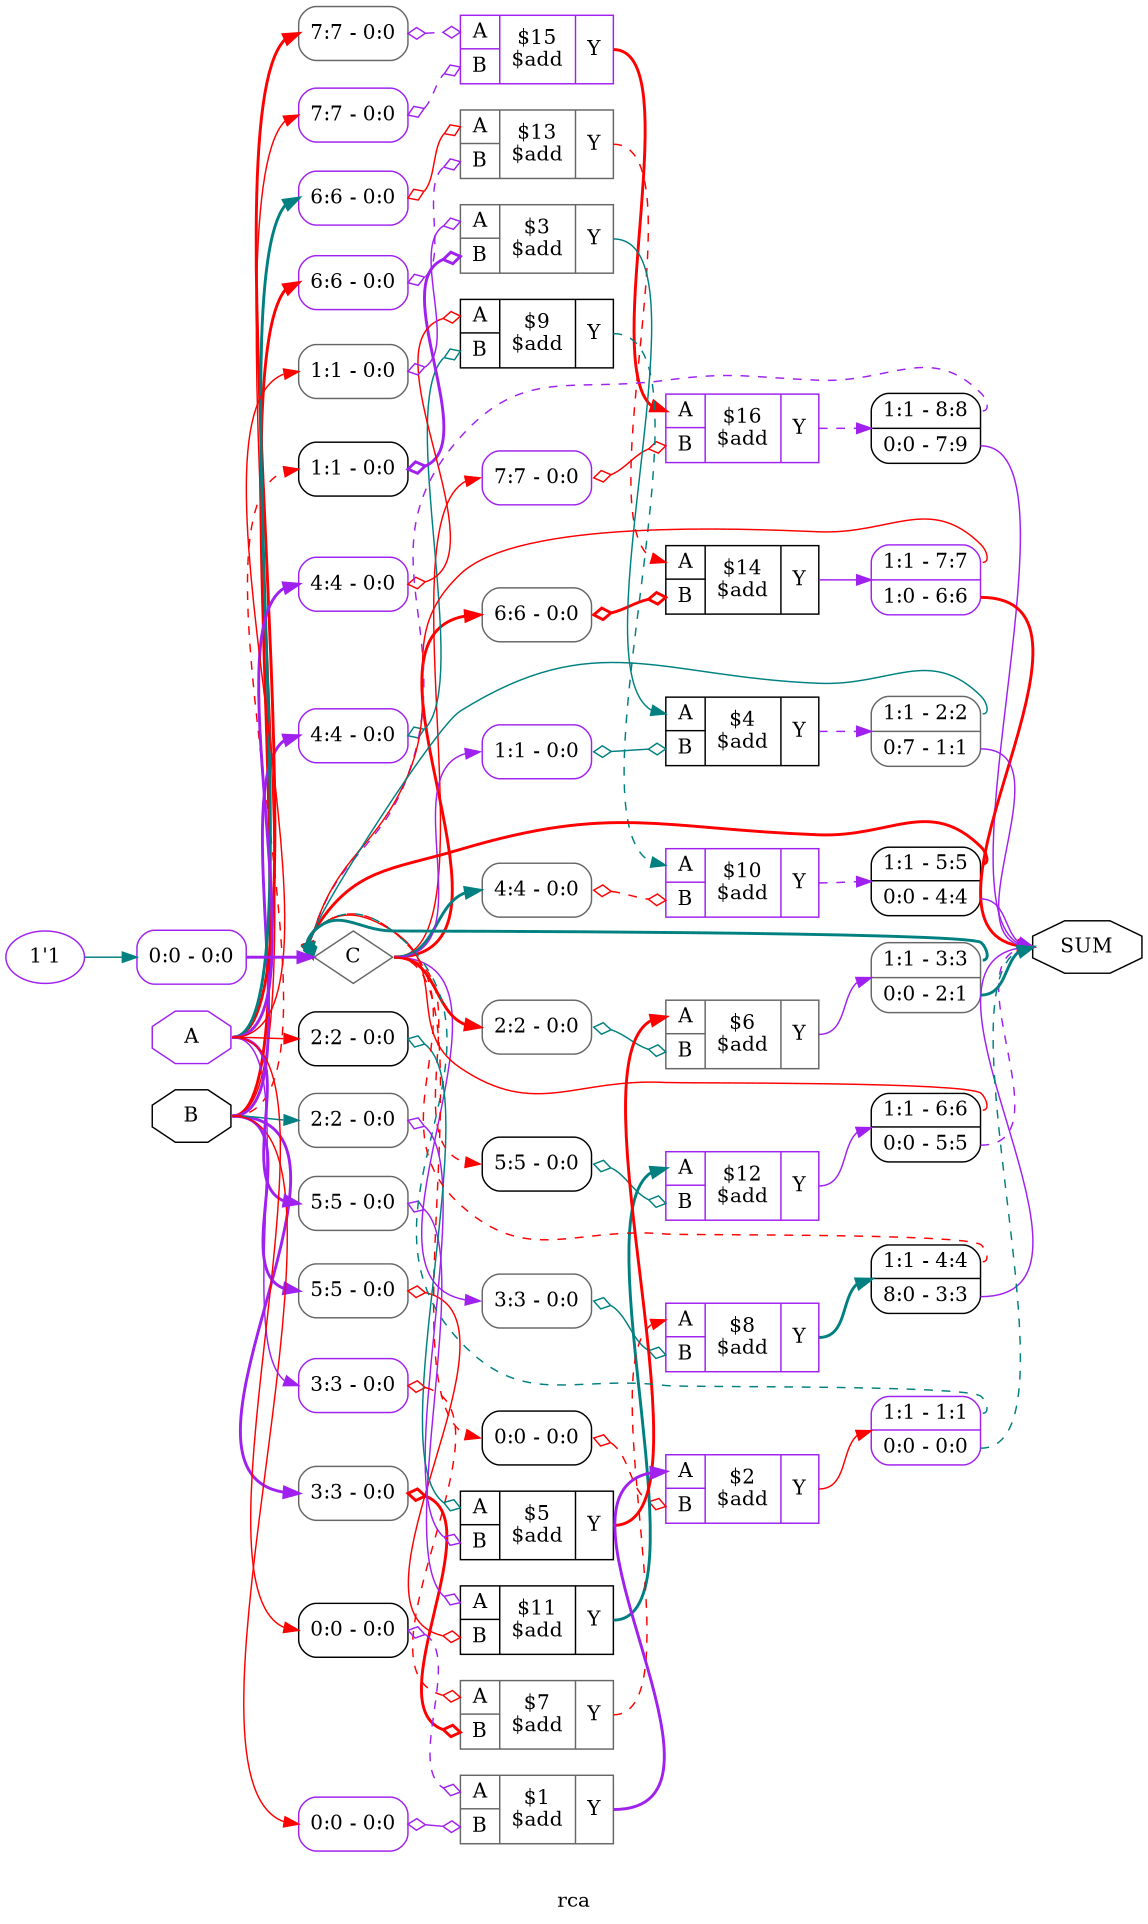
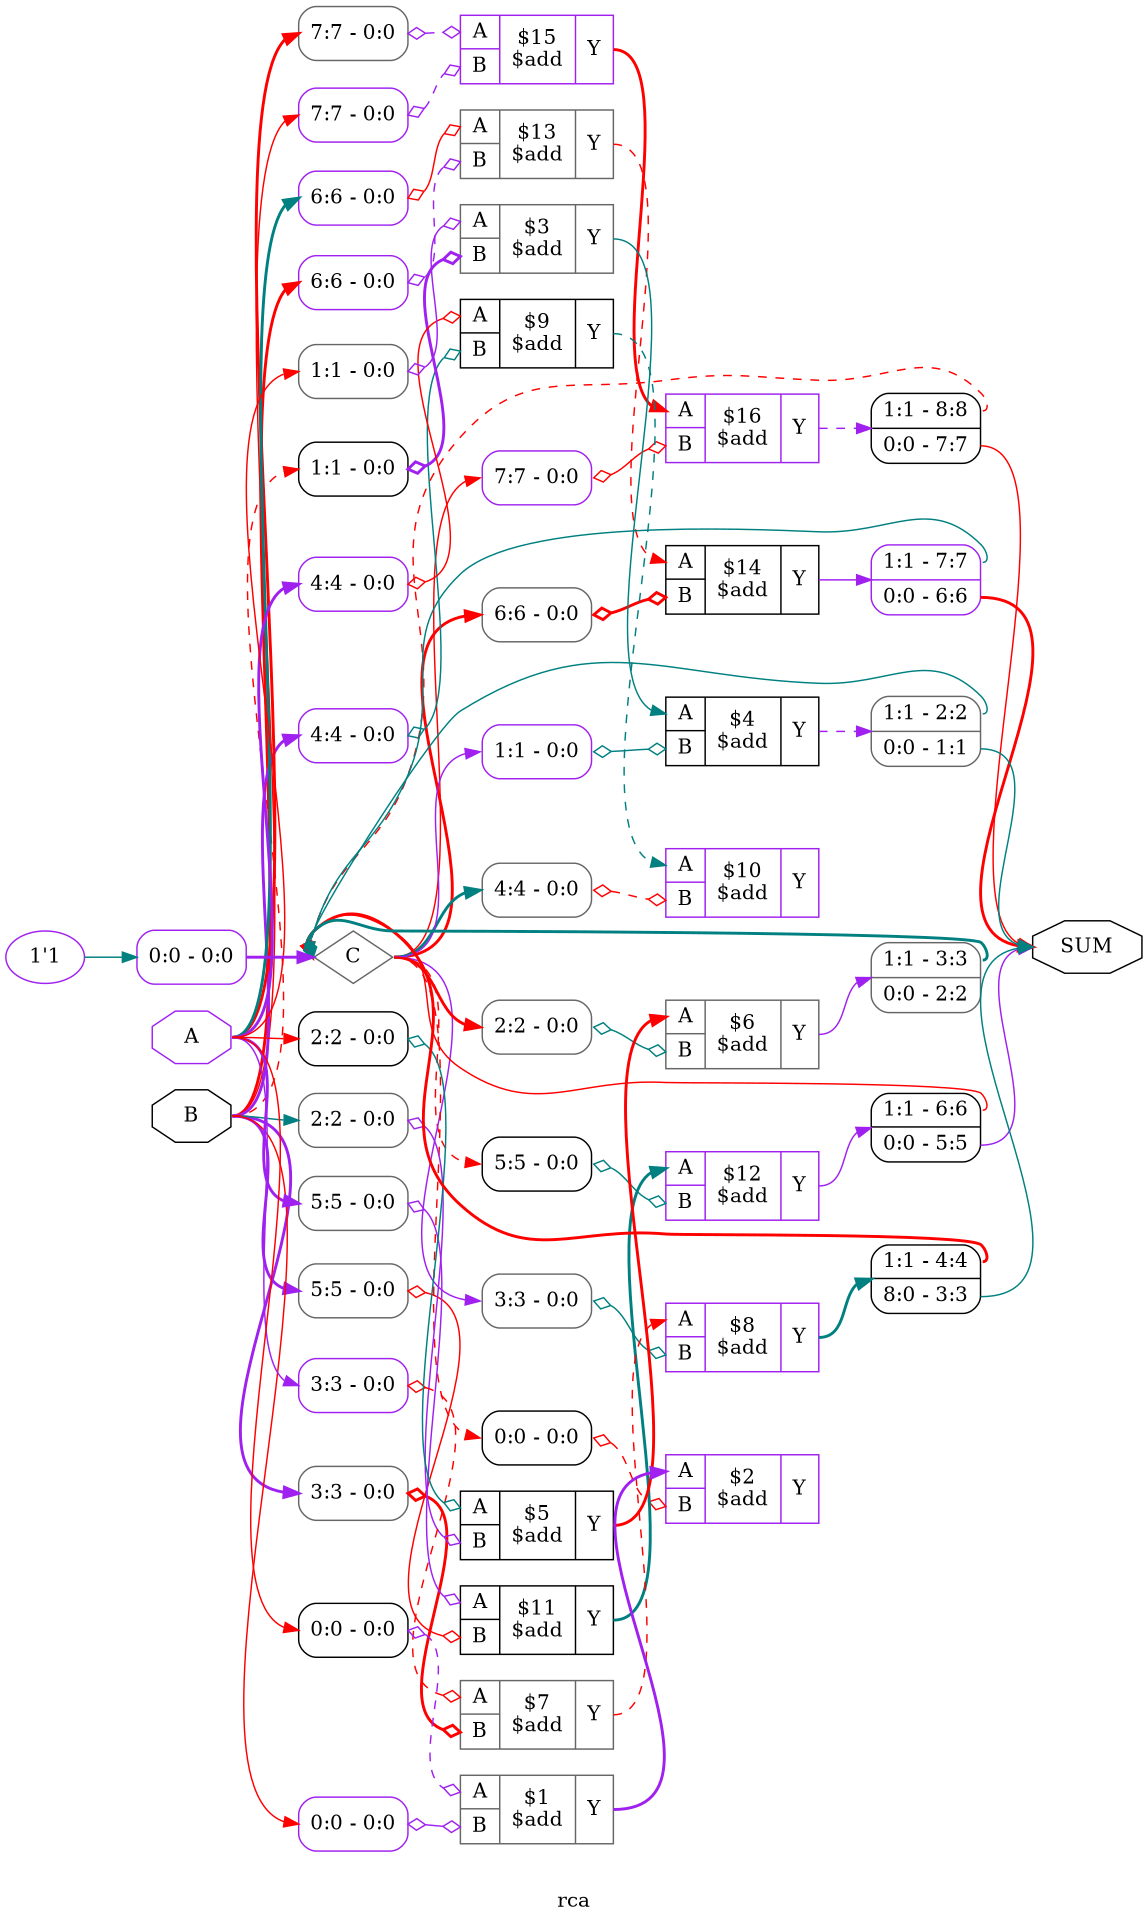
  digraph {
    label=rca
    rankdir=LR
    remincross=true
    node [color=purple fontcolor=black shape=record style=rounded]
    edge [color=red fontcolor=black headport=w style=solid tailport=e]
    n1 [color=gray40 label=C shape=diamond style=""]
    n2 [label="<s0> 7:7 - 0:0 "]
    n3 [color=gray40 label="<s0> 6:6 - 0:0 "]
    n4 [color=black label="<s0> 5:5 - 0:0 "]
    n5 [color=gray40 label="<s0> 4:4 - 0:0 "]
    n6 [color=gray40 label="<s0> 3:3 - 0:0 "]
    n7 [color=gray40 label="<s0> 2:2 - 0:0 "]
    n8 [label="<s0> 1:1 - 0:0 "]
    n9 [color=black label="<s0> 0:0 - 0:0 "]
    n10 [label="{{<p20> A|<p19> B}|$16\n$add|{<p21> Y}}" fontcolor="" style=""]
    n11 [color=black label="{{<p20> A|<p19> B}|$14\n$add|{<p21> Y}}" fontcolor="" style=""]
    n12 [label="{{<p20> A|<p19> B}|$12\n$add|{<p21> Y}}" fontcolor="" style=""]
    n13 [label="{{<p20> A|<p19> B}|$10\n$add|{<p21> Y}}" fontcolor="" style=""]
    n14 [label="{{<p20> A|<p19> B}|$8\n$add|{<p21> Y}}" fontcolor="" style=""]
    n15 [color=gray40 label="{{<p20> A|<p19> B}|$6\n$add|{<p21> Y}}" fontcolor="" style=""]
    n16 [color=black label="{{<p20> A|<p19> B}|$4\n$add|{<p21> Y}}" fontcolor="" style=""]
    n17 [label="{{<p20> A|<p19> B}|$2\n$add|{<p21> Y}}" fontcolor="" style=""]
    n18 [color=black label=SUM shape=octagon style=""]
    n19 [color=black label=B shape=octagon style=""]
    n20 [label="<s0> 7:7 - 0:0 "]
    n21 [label="<s0> 6:6 - 0:0 "]
    n22 [color=gray40 label="<s0> 5:5 - 0:0 "]
    n23 [label="<s0> 4:4 - 0:0 "]
    n24 [color=gray40 label="<s0> 3:3 - 0:0 "]
    n25 [color=gray40 label="<s0> 2:2 - 0:0 "]
    n26 [color=black label="<s0> 1:1 - 0:0 "]
    n27 [label="<s0> 0:0 - 0:0 "]
    n28 [label="{{<p20> A|<p19> B}|$15\n$add|{<p21> Y}}" fontcolor="" style=""]
    n29 [color=gray40 label="{{<p20> A|<p19> B}|$13\n$add|{<p21> Y}}" fontcolor="" style=""]
    n30 [color=black label="{{<p20> A|<p19> B}|$11\n$add|{<p21> Y}}" fontcolor="" style=""]
    n31 [color=black label="{{<p20> A|<p19> B}|$9\n$add|{<p21> Y}}" fontcolor="" style=""]
    n32 [color=gray40 label="{{<p20> A|<p19> B}|$7\n$add|{<p21> Y}}" fontcolor="" style=""]
    n33 [color=black label="{{<p20> A|<p19> B}|$5\n$add|{<p21> Y}}" fontcolor="" style=""]
    n34 [color=gray40 label="{{<p20> A|<p19> B}|$3\n$add|{<p21> Y}}" fontcolor="" style=""]
    n35 [color=gray40 label="{{<p20> A|<p19> B}|$1\n$add|{<p21> Y}}" fontcolor="" style=""]
    n36 [label=A shape=octagon style=""]
    n37 [color=gray40 label="<s0> 7:7 - 0:0 "]
    n38 [label="<s0> 6:6 - 0:0 "]
    n39 [color=gray40 label="<s0> 5:5 - 0:0 "]
    n40 [label="<s0> 4:4 - 0:0 "]
    n41 [label="<s0> 3:3 - 0:0 "]
    n42 [color=black label="<s0> 2:2 - 0:0 "]
    n43 [color=gray40 label="<s0> 1:1 - 0:0 "]
    n44 [color=black label="<s0> 0:0 - 0:0 "]
-   n45 [color=black label="<s1> 1:1 - 8:8 |<s0> 0:0 - 7:9 "]
-   n46 [label="<s1> 1:1 - 7:7 |<s0> 1:0 - 6:6 "]
+   n45 [color=black label="<s1> 1:1 - 8:8 |<s0> 0:0 - 7:7 "]
+   n46 [label="<s1> 1:1 - 7:7 |<s0> 0:0 - 6:6 "]
    n47 [color=black label="<s1> 1:1 - 6:6 |<s0> 0:0 - 5:5 "]
-   n48 [color=black label="<s1> 1:1 - 5:5 |<s0> 0:0 - 4:4 "]
    n49 [color=black label="<s1> 1:1 - 4:4 |<s0> 8:0 - 3:3 "]
-   n50 [color=gray40 label="<s1> 1:1 - 3:3 |<s0> 0:0 - 2:1 "]
-   n51 [color=gray40 label="<s1> 1:1 - 2:2 |<s0> 0:7 - 1:1 "]
-   n52 [label="<s1> 1:1 - 1:1 |<s0> 0:0 - 0:0 "]
+   n50 [color=gray40 label="<s1> 1:1 - 3:3 |<s0> 0:0 - 2:2 "]
+   n51 [color=gray40 label="<s1> 1:1 - 2:2 |<s0> 0:0 - 1:1 "]
    n53 [label="1'1" fontcolor="" shape="" style=""]
    n54 [label="<s0> 0:0 - 0:0 "]
    n1 -> n2 [headport="s0:w"]
    n1 -> n3 [headport="s0:w" style=bold]
    n1 -> n4 [headport="s0:w" style=dashed]
    n1 -> n5 [color=teal headport="s0:w" style=bold]
    n1 -> n6 [color=purple headport="s0:w"]
    n1 -> n7 [headport="s0:w" style=bold]
    n1 -> n8 [color=purple headport="s0:w"]
    n1 -> n9 [headport="s0:w" style=dashed]
    n2 -> n10 [arrowhead=odiamond arrowtail=odiamond dir=both headport="p19:w"]
    n3 -> n11 [arrowhead=odiamond arrowtail=odiamond dir=both headport="p19:w" style=bold]
    n4 -> n12 [arrowhead=odiamond arrowtail=odiamond color=teal dir=both headport="p19:w"]
    n5 -> n13 [arrowhead=odiamond arrowtail=odiamond dir=both headport="p19:w" style=dashed]
    n6 -> n14 [arrowhead=odiamond arrowtail=odiamond color=teal dir=both headport="p19:w"]
    n7 -> n15 [arrowhead=odiamond arrowtail=odiamond color=teal dir=both headport="p19:w"]
    n8 -> n16 [arrowhead=odiamond arrowtail=odiamond color=teal dir=both headport="p19:w"]
    n9 -> n17 [arrowhead=odiamond arrowtail=odiamond dir=both headport="p19:w" style=dashed]
    n10 -> n45 [color=purple style=dashed tailport="p21:e"]
    n11 -> n46 [color=purple tailport="p21:e"]
    n12 -> n47 [color=purple tailport="p21:e"]
-   n13 -> n48 [color=purple style=dashed tailport="p21:e"]
    n14 -> n49 [color=teal style=bold tailport="p21:e"]
    n15 -> n50 [color=purple tailport="p21:e"]
    n16 -> n51 [color=purple style=dashed tailport="p21:e"]
-   n17 -> n52 [tailport="p21:e"]
    n19 -> n20 [headport="s0:w"]
    n19 -> n21 [headport="s0:w" style=bold]
    n19 -> n22 [color=purple headport="s0:w" style=bold]
    n19 -> n23 [color=purple headport="s0:w" style=bold]
    n19 -> n24 [color=purple headport="s0:w" style=bold]
    n19 -> n25 [color=teal headport="s0:w"]
    n19 -> n26 [headport="s0:w" style=dashed]
    n19 -> n27 [headport="s0:w"]
    n20 -> n28 [arrowhead=odiamond arrowtail=odiamond color=purple dir=both headport="p19:w" style=dashed]
    n21 -> n29 [arrowhead=odiamond arrowtail=odiamond color=purple dir=both headport="p19:w" style=dashed]
    n22 -> n30 [arrowhead=odiamond arrowtail=odiamond dir=both headport="p19:w"]
    n23 -> n31 [arrowhead=odiamond arrowtail=odiamond color=teal dir=both headport="p19:w"]
    n24 -> n32 [arrowhead=odiamond arrowtail=odiamond dir=both headport="p19:w" style=bold]
    n25 -> n33 [arrowhead=odiamond arrowtail=odiamond color=purple dir=both headport="p19:w"]
    n26 -> n34 [arrowhead=odiamond arrowtail=odiamond color=purple dir=both headport="p19:w" style=bold]
    n27 -> n35 [arrowhead=odiamond arrowtail=odiamond color=purple dir=both headport="p19:w"]
    n28 -> n10 [headport="p20:w" style=bold tailport="p21:e"]
    n29 -> n11 [headport="p20:w" style=dashed tailport="p21:e"]
    n30 -> n12 [color=teal headport="p20:w" style=bold tailport="p21:e"]
    n31 -> n13 [color=teal headport="p20:w" style=dashed tailport="p21:e"]
    n32 -> n14 [headport="p20:w" style=dashed tailport="p21:e"]
    n33 -> n15 [headport="p20:w" style=bold tailport="p21:e"]
    n34 -> n16 [color=teal headport="p20:w" tailport="p21:e"]
    n35 -> n17 [color=purple headport="p20:w" style=bold tailport="p21:e"]
    n36 -> n37 [headport="s0:w" style=bold]
    n36 -> n38 [color=teal headport="s0:w" style=bold]
    n36 -> n39 [color=purple headport="s0:w" style=bold]
    n36 -> n40 [color=purple headport="s0:w" style=bold]
    n36 -> n41 [color=purple headport="s0:w"]
    n36 -> n42 [headport="s0:w"]
    n36 -> n43 [headport="s0:w"]
    n36 -> n44 [headport="s0:w"]
    n37 -> n28 [arrowhead=odiamond arrowtail=odiamond color=purple dir=both headport="p20:w" style=dashed]
    n38 -> n29 [arrowhead=odiamond arrowtail=odiamond dir=both headport="p20:w"]
    n39 -> n30 [arrowhead=odiamond arrowtail=odiamond color=purple dir=both headport="p20:w"]
    n40 -> n31 [arrowhead=odiamond arrowtail=odiamond dir=both headport="p20:w"]
    n41 -> n32 [arrowhead=odiamond arrowtail=odiamond dir=both headport="p20:w" style=dashed]
    n42 -> n33 [arrowhead=odiamond arrowtail=odiamond color=teal dir=both headport="p20:w"]
    n43 -> n34 [arrowhead=odiamond arrowtail=odiamond color=purple dir=both headport="p20:w"]
    n44 -> n35 [arrowhead=odiamond arrowtail=odiamond color=purple dir=both headport="p20:w" style=dashed]
-   n45 -> n1 [color=purple style=dashed tailport="s1:e"]
-   n45 -> n18 [color=purple tailport="s0:e"]
-   n46 -> n1 [tailport="s1:e"]
+   n45 -> n1 [style=dashed tailport="s1:e"]
+   n45 -> n18 [tailport="s0:e"]
+   n46 -> n1 [color=teal tailport="s1:e"]
    n46 -> n18 [style=bold tailport="s0:e"]
    n47 -> n1 [tailport="s1:e"]
-   n47 -> n18 [color=purple style=dashed tailport="s0:e"]
-   n48 -> n1 [style=bold tailport="s1:e"]
-   n48 -> n18 [color=purple tailport="s0:e"]
-   n49 -> n1 [style=dashed tailport="s1:e"]
-   n49 -> n18 [color=purple tailport="s0:e"]
+   n47 -> n18 [color=purple tailport="s0:e"]
+   n49 -> n1 [style=bold tailport="s1:e"]
+   n49 -> n18 [color=teal tailport="s0:e"]
    n50 -> n1 [arrowhead=odiamond color=teal style=bold tailport="s1:e"]
-   n50 -> n18 [color=teal style=bold tailport="s0:e"]
    n51 -> n1 [color=teal tailport="s1:e"]
-   n51 -> n18 [color=purple tailport="s0:e"]
-   n52 -> n1 [color=teal style=dashed tailport="s1:e"]
-   n52 -> n18 [color=teal style=dashed tailport="s0:e"]
+   n51 -> n18 [color=teal tailport="s0:e"]
    n53 -> n54 [color=teal]
    n54 -> n1 [color=purple style=bold tailport="s0:e"]
  }
